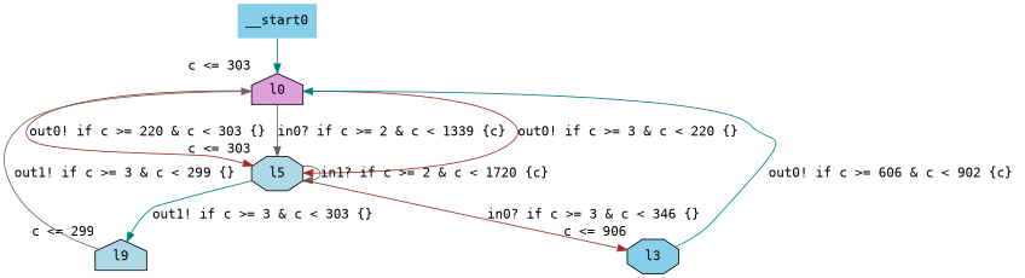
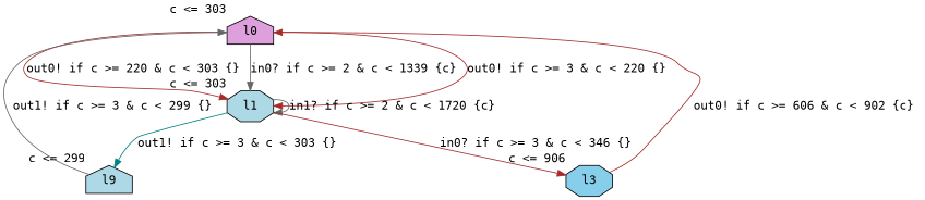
  digraph {
    fontname="DejaVu Sans Mono"
    node [fillcolor=skyblue fontname="DejaVu Sans Mono" shape=house style=filled margin=0 xlabel="c <= 303"]
    edge [color=brown fontname="DejaVu Sans Mono"]
-   __start0 [shape=none margin="" xlabel=""]
    n2 [fillcolor=plum label=l0]
-   n3 [fillcolor=lightblue label=l5 shape=octagon]
+   n3 [fillcolor=lightblue label=l1 shape=octagon]
    n4 [fillcolor=lightblue label=l9 xlabel="c <= 299"]
    n5 [label=l3 shape=octagon xlabel="c <= 906"]
-   __start0 -> n2 [color=teal]
    n2 -> n3 [color=gray40 label="in0? if c >= 2 & c < 1339 {c} "]
    n2 -> n3 [label="out0! if c >= 3 & c < 220 {} "]
    n2 -> n3 [label="out0! if c >= 220 & c < 303 {} "]
    n3 -> n3 [color=gray40 label="in1? if c >= 2 & c < 1720 {c} "]
    n3 -> n4 [color=teal label="out1! if c >= 3 & c < 303 {} "]
    n3 -> n5 [label="in0? if c >= 3 & c < 346 {} "]
    n4 -> n2 [color=gray40 label="out1! if c >= 3 & c < 299 {} "]
-   n5 -> n2 [color=teal label="out0! if c >= 606 & c < 902 {c} "]
+   n5 -> n2 [label="out0! if c >= 606 & c < 902 {c} "]
  }
